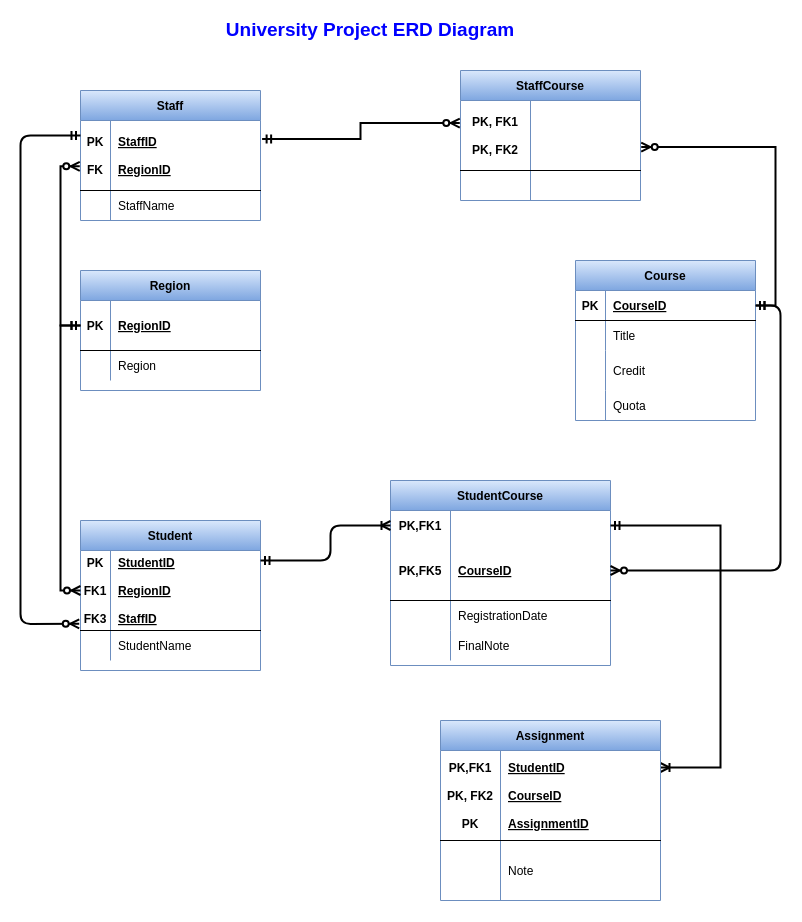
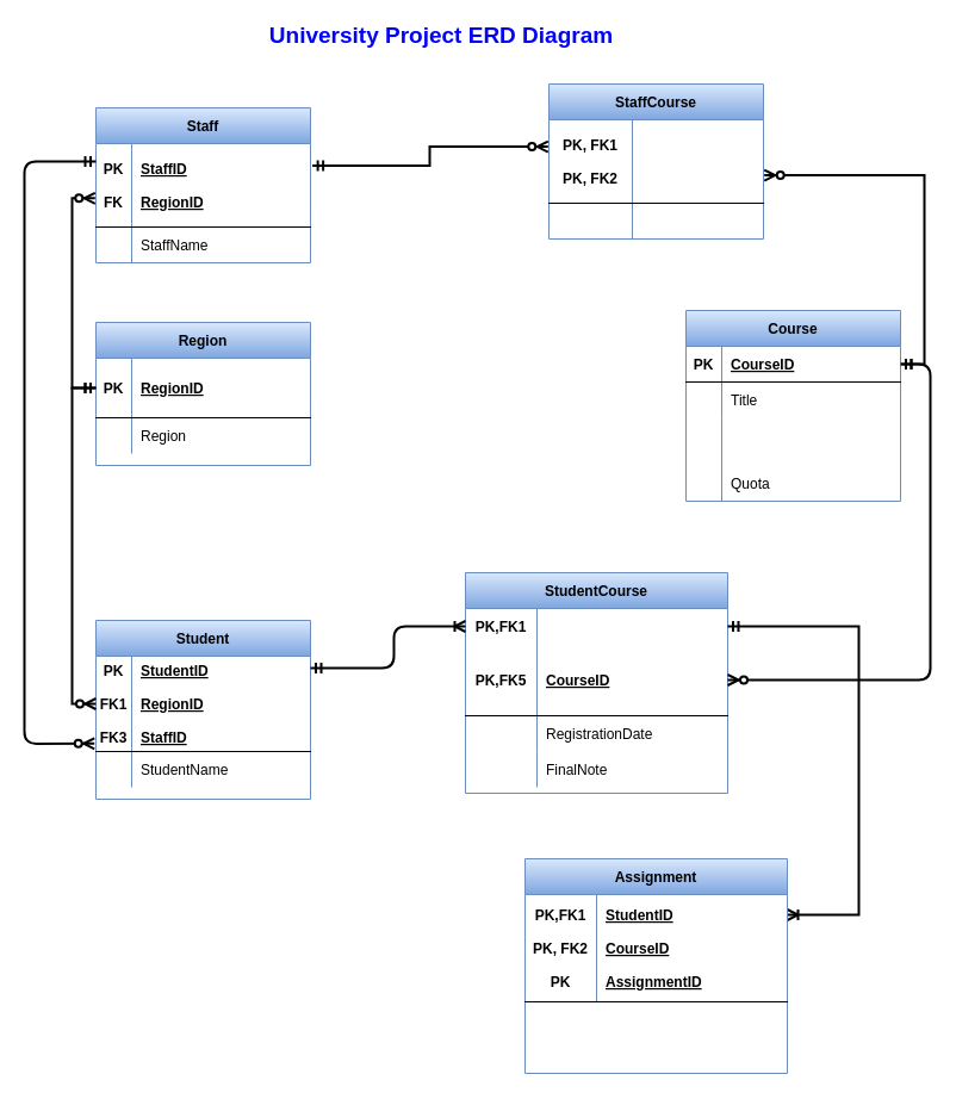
  <mxCell id="0" />
  <mxCell id="1" parent="0" />
  <mxCell id="2" value="StudentCourse" style="shape=table;startSize=30;container=1;collapsible=1;childLayout=tableLayout;fixedRows=1;rowLines=0;fontStyle=1;align=center;resizeLast=1;labelBackgroundColor=none;fillColor=#dae8fc;strokeColor=#6c8ebf;gradientColor=#7ea6e0;" parent="1" vertex="1"><mxGeometry x="390" y="480" width="220" height="185" as="geometry" /></mxCell>
  <mxCell id="3" value="" style="shape=partialRectangle;collapsible=0;dropTarget=0;pointerEvents=0;fillColor=none;top=0;left=0;bottom=0;right=0;points=[[0,0.5],[1,0.5]];portConstraint=eastwest;" parent="2" vertex="1"><mxGeometry y="30" width="220" height="30" as="geometry" /></mxCell>
  <mxCell id="4" value="PK,FK1" style="shape=partialRectangle;connectable=0;fillColor=none;top=0;left=0;bottom=0;right=0;fontStyle=1;overflow=hidden;" parent="3" vertex="1"><mxGeometry width="60" height="30" as="geometry" /></mxCell>
  <mxCell id="5" value="" style="shape=partialRectangle;collapsible=0;dropTarget=0;pointerEvents=0;fillColor=none;top=0;left=0;bottom=1;right=0;points=[[0,0.5],[1,0.5]];portConstraint=eastwest;" parent="2" vertex="1"><mxGeometry y="60" width="220" height="60" as="geometry" /></mxCell>
  <mxCell id="6" value="PK,FK5" style="shape=partialRectangle;connectable=0;fillColor=none;top=0;left=0;bottom=0;right=0;fontStyle=1;overflow=hidden;" parent="5" vertex="1"><mxGeometry width="60" height="60" as="geometry" /></mxCell>
  <mxCell id="7" value="CourseID" style="shape=partialRectangle;connectable=0;fillColor=none;top=0;left=0;bottom=0;right=0;align=left;spacingLeft=6;fontStyle=5;overflow=hidden;" parent="5" vertex="1"><mxGeometry x="60" width="160" height="60" as="geometry" /></mxCell>
  <mxCell id="8" value="" style="shape=partialRectangle;collapsible=0;dropTarget=0;pointerEvents=0;fillColor=none;top=0;left=0;bottom=0;right=0;points=[[0,0.5],[1,0.5]];portConstraint=eastwest;" parent="2" vertex="1"><mxGeometry y="120" width="220" height="30" as="geometry" /></mxCell>
  <mxCell id="9" value="" style="shape=partialRectangle;connectable=0;fillColor=none;top=0;left=0;bottom=0;right=0;editable=1;overflow=hidden;" parent="8" vertex="1"><mxGeometry width="60" height="30" as="geometry" /></mxCell>
  <mxCell id="10" value="RegistrationDate" style="shape=partialRectangle;connectable=0;fillColor=none;top=0;left=0;bottom=0;right=0;align=left;spacingLeft=6;overflow=hidden;" parent="8" vertex="1"><mxGeometry x="60" width="160" height="30" as="geometry" /></mxCell>
  <mxCell id="11" value="" style="shape=partialRectangle;collapsible=0;dropTarget=0;pointerEvents=0;fillColor=none;top=0;left=0;bottom=0;right=0;points=[[0,0.5],[1,0.5]];portConstraint=eastwest;" parent="2" vertex="1"><mxGeometry y="150" width="220" height="30" as="geometry" /></mxCell>
  <mxCell id="12" value="" style="shape=partialRectangle;connectable=0;fillColor=none;top=0;left=0;bottom=0;right=0;editable=1;overflow=hidden;" parent="11" vertex="1"><mxGeometry width="60" height="30" as="geometry" /></mxCell>
  <mxCell id="13" value="FinalNote" style="shape=partialRectangle;connectable=0;fillColor=none;top=0;left=0;bottom=0;right=0;align=left;spacingLeft=6;overflow=hidden;" parent="11" vertex="1"><mxGeometry x="60" width="160" height="30" as="geometry" /></mxCell>
  <mxCell id="14" value="Student" style="shape=table;startSize=30;container=1;collapsible=1;childLayout=tableLayout;fixedRows=1;rowLines=0;fontStyle=1;align=center;resizeLast=1;gradientColor=#7ea6e0;fillColor=#dae8fc;strokeColor=#6c8ebf;" parent="1" vertex="1"><mxGeometry x="80" y="520" width="180" height="150" as="geometry" /></mxCell>
  <mxCell id="15" value="" style="shape=partialRectangle;collapsible=0;dropTarget=0;pointerEvents=0;fillColor=none;points=[[0,0.5],[1,0.5]];portConstraint=eastwest;top=0;left=0;right=0;bottom=1;" parent="14" vertex="1"><mxGeometry y="30" width="180" height="80" as="geometry" /></mxCell>
  <mxCell id="16" value="PK&#10;&#10;FK1&#10;&#10;FK3" style="shape=partialRectangle;overflow=hidden;connectable=0;fillColor=none;top=0;left=0;bottom=0;right=0;fontStyle=1;" parent="15" vertex="1"><mxGeometry width="30" height="80" as="geometry" /></mxCell>
  <mxCell id="17" value="StudentID&#10;&#10;RegionID&#10;&#10;StaffID" style="shape=partialRectangle;overflow=hidden;connectable=0;fillColor=none;top=0;left=0;bottom=0;right=0;align=left;spacingLeft=6;fontStyle=5;" parent="15" vertex="1"><mxGeometry x="30" width="150" height="80" as="geometry" /></mxCell>
  <mxCell id="18" value="" style="shape=partialRectangle;collapsible=0;dropTarget=0;pointerEvents=0;fillColor=none;points=[[0,0.5],[1,0.5]];portConstraint=eastwest;top=0;left=0;right=0;bottom=0;" parent="14" vertex="1"><mxGeometry y="110" width="180" height="30" as="geometry" /></mxCell>
  <mxCell id="19" value="" style="shape=partialRectangle;overflow=hidden;connectable=0;fillColor=none;top=0;left=0;bottom=0;right=0;" parent="18" vertex="1"><mxGeometry width="30" height="30" as="geometry" /></mxCell>
  <mxCell id="20" value="StudentName" style="shape=partialRectangle;overflow=hidden;connectable=0;fillColor=none;top=0;left=0;bottom=0;right=0;align=left;spacingLeft=6;" parent="18" vertex="1"><mxGeometry x="30" width="150" height="30" as="geometry" /></mxCell>
  <mxCell id="21" value="Staff" style="shape=table;startSize=30;container=1;collapsible=1;childLayout=tableLayout;fixedRows=1;rowLines=0;fontStyle=1;align=center;resizeLast=1;gradientColor=#7ea6e0;fillColor=#dae8fc;strokeColor=#6c8ebf;" parent="1" vertex="1"><mxGeometry x="80" y="90" width="180" height="130" as="geometry" /></mxCell>
  <mxCell id="22" value="" style="shape=partialRectangle;collapsible=0;dropTarget=0;pointerEvents=0;fillColor=none;points=[[0,0.5],[1,0.5]];portConstraint=eastwest;top=0;left=0;right=0;bottom=1;" parent="21" vertex="1"><mxGeometry y="30" width="180" height="70" as="geometry" /></mxCell>
  <mxCell id="23" value="PK&#10;&#10;FK" style="shape=partialRectangle;overflow=hidden;connectable=0;fillColor=none;top=0;left=0;bottom=0;right=0;fontStyle=1;" parent="22" vertex="1"><mxGeometry width="30" height="70" as="geometry" /></mxCell>
  <mxCell id="24" value="StaffID&#10;&#10;RegionID" style="shape=partialRectangle;overflow=hidden;connectable=0;fillColor=none;top=0;left=0;bottom=0;right=0;align=left;spacingLeft=6;fontStyle=5;" parent="22" vertex="1"><mxGeometry x="30" width="150" height="70" as="geometry" /></mxCell>
  <mxCell id="25" value="" style="shape=partialRectangle;collapsible=0;dropTarget=0;pointerEvents=0;fillColor=none;points=[[0,0.5],[1,0.5]];portConstraint=eastwest;top=0;left=0;right=0;bottom=0;" parent="21" vertex="1"><mxGeometry y="100" width="180" height="30" as="geometry" /></mxCell>
  <mxCell id="26" value="" style="shape=partialRectangle;overflow=hidden;connectable=0;fillColor=none;top=0;left=0;bottom=0;right=0;" parent="25" vertex="1"><mxGeometry width="30" height="30" as="geometry" /></mxCell>
  <mxCell id="27" value="StaffName" style="shape=partialRectangle;overflow=hidden;connectable=0;fillColor=none;top=0;left=0;bottom=0;right=0;align=left;spacingLeft=6;" parent="25" vertex="1"><mxGeometry x="30" width="150" height="30" as="geometry" /></mxCell>
  <mxCell id="28" style="edgeStyle=orthogonalEdgeStyle;rounded=0;orthogonalLoop=1;jettySize=auto;html=1;entryX=1.004;entryY=0.666;entryDx=0;entryDy=0;entryPerimeter=0;startArrow=ERmandOne;startFill=0;endArrow=ERzeroToMany;endFill=1;strokeWidth=2;exitX=1;exitY=0.5;exitDx=0;exitDy=0;" parent="1" source="30" target="64" edge="1"><mxGeometry relative="1" as="geometry" /></mxCell>
  <mxCell id="29" value="Course" style="shape=table;startSize=30;container=1;collapsible=1;childLayout=tableLayout;fixedRows=1;rowLines=0;fontStyle=1;align=center;resizeLast=1;gradientColor=#7ea6e0;fillColor=#dae8fc;strokeColor=#6c8ebf;" parent="1" vertex="1"><mxGeometry x="575" y="260" width="180" height="160" as="geometry"><mxRectangle x="550" y="450" width="70" height="30" as="alternateBounds" /></mxGeometry></mxCell>
  <mxCell id="30" value="" style="shape=partialRectangle;collapsible=0;dropTarget=0;pointerEvents=0;fillColor=none;points=[[0,0.5],[1,0.5]];portConstraint=eastwest;top=0;left=0;right=0;bottom=1;" parent="29" vertex="1"><mxGeometry y="30" width="180" height="30" as="geometry" /></mxCell>
  <mxCell id="31" value="PK" style="shape=partialRectangle;overflow=hidden;connectable=0;fillColor=none;top=0;left=0;bottom=0;right=0;fontStyle=1;" parent="30" vertex="1"><mxGeometry width="30" height="30" as="geometry" /></mxCell>
  <mxCell id="32" value="CourseID" style="shape=partialRectangle;overflow=hidden;connectable=0;fillColor=none;top=0;left=0;bottom=0;right=0;align=left;spacingLeft=6;fontStyle=5;" parent="30" vertex="1"><mxGeometry x="30" width="150" height="30" as="geometry" /></mxCell>
  <mxCell id="33" value="" style="shape=partialRectangle;collapsible=0;dropTarget=0;pointerEvents=0;fillColor=none;points=[[0,0.5],[1,0.5]];portConstraint=eastwest;top=0;left=0;right=0;bottom=0;" parent="29" vertex="1"><mxGeometry y="60" width="180" height="30" as="geometry" /></mxCell>
  <mxCell id="34" value="" style="shape=partialRectangle;overflow=hidden;connectable=0;fillColor=none;top=0;left=0;bottom=0;right=0;" parent="33" vertex="1"><mxGeometry width="30" height="30" as="geometry" /></mxCell>
  <mxCell id="35" value="Title" style="shape=partialRectangle;overflow=hidden;connectable=0;fillColor=none;top=0;left=0;bottom=0;right=0;align=left;spacingLeft=6;" parent="33" vertex="1"><mxGeometry x="30" width="150" height="30" as="geometry" /></mxCell>
  <mxCell id="36" value="" style="shape=partialRectangle;collapsible=0;dropTarget=0;pointerEvents=0;fillColor=none;points=[[0,0.5],[1,0.5]];portConstraint=eastwest;top=0;left=0;right=0;bottom=0;" parent="29" vertex="1"><mxGeometry y="90" width="180" height="40" as="geometry" /></mxCell>
  <mxCell id="37" value="" style="shape=partialRectangle;overflow=hidden;connectable=0;fillColor=none;top=0;left=0;bottom=0;right=0;" parent="36" vertex="1"><mxGeometry width="30" height="40" as="geometry" /></mxCell>
- <mxCell id="38" value="Credit" style="shape=partialRectangle;overflow=hidden;connectable=0;fillColor=none;top=0;left=0;bottom=0;right=0;align=left;spacingLeft=6;" parent="36" vertex="1"><mxGeometry x="30" width="150" height="40" as="geometry" /></mxCell>
  <mxCell id="39" value="" style="shape=partialRectangle;collapsible=0;dropTarget=0;pointerEvents=0;fillColor=none;points=[[0,0.5],[1,0.5]];portConstraint=eastwest;top=0;left=0;right=0;bottom=0;" parent="29" vertex="1"><mxGeometry y="130" width="180" height="30" as="geometry" /></mxCell>
  <mxCell id="40" value="" style="shape=partialRectangle;overflow=hidden;connectable=0;fillColor=none;top=0;left=0;bottom=0;right=0;" parent="39" vertex="1"><mxGeometry width="30" height="30" as="geometry" /></mxCell>
  <mxCell id="41" value="Quota" style="shape=partialRectangle;overflow=hidden;connectable=0;fillColor=none;top=0;left=0;bottom=0;right=0;align=left;spacingLeft=6;" parent="39" vertex="1"><mxGeometry x="30" width="150" height="30" as="geometry" /></mxCell>
  <mxCell id="42" value="" style="edgeStyle=elbowEdgeStyle;fontSize=12;html=1;endArrow=ERzeroToMany;startArrow=ERmandOne;entryX=1;entryY=0.5;entryDx=0;entryDy=0;strokeWidth=2;exitX=1;exitY=0.5;exitDx=0;exitDy=0;endFill=1;" parent="1" source="30" target="5" edge="1"><mxGeometry width="100" height="100" relative="1" as="geometry"><mxPoint x="560" y="490" as="sourcePoint" /><mxPoint x="600" y="605" as="targetPoint" /><Array as="points"><mxPoint x="780" y="430" /><mxPoint x="570" y="470" /><mxPoint x="610" y="440" /></Array></mxGeometry></mxCell>
  <mxCell id="43" value="" style="fontSize=12;html=1;endArrow=ERoneToMany;startArrow=ERmandOne;rounded=1;edgeStyle=orthogonalEdgeStyle;strokeWidth=2;endFill=0;entryX=0;entryY=0.5;entryDx=0;entryDy=0;" parent="1" source="15" target="3" edge="1"><mxGeometry width="100" height="100" relative="1" as="geometry"><mxPoint x="190" y="370" as="sourcePoint" /><mxPoint x="300" y="490" as="targetPoint" /><Array as="points"><mxPoint x="330" y="560" /><mxPoint x="330" y="525" /></Array></mxGeometry></mxCell>
  <mxCell id="44" value="" style="edgeStyle=orthogonalEdgeStyle;fontSize=12;html=1;endArrow=ERzeroToMany;startArrow=ERmandOne;entryX=-0.007;entryY=0.917;entryDx=0;entryDy=0;strokeWidth=2;endFill=1;startFill=0;entryPerimeter=0;" parent="1" source="22" target="15" edge="1"><mxGeometry width="100" height="100" relative="1" as="geometry"><mxPoint x="79" y="135" as="sourcePoint" /><mxPoint x="50" y="505" as="targetPoint" /><Array as="points"><mxPoint x="20" y="135" /><mxPoint x="20" y="623" /></Array></mxGeometry></mxCell>
  <mxCell id="45" value="University Project ERD Diagram" style="text;html=1;strokeColor=none;fillColor=none;align=center;verticalAlign=middle;whiteSpace=wrap;rounded=0;labelBackgroundColor=none;fontStyle=1;fontSize=19;fontColor=#0000FF;" parent="1" vertex="1"><mxGeometry x="165" y="20" width="410" height="20" as="geometry" /></mxCell>
  <mxCell id="46" style="edgeStyle=orthogonalEdgeStyle;rounded=0;orthogonalLoop=1;jettySize=auto;html=1;entryX=1;entryY=0.5;entryDx=0;entryDy=0;startArrow=ERoneToMany;startFill=0;endArrow=ERmandOne;endFill=0;strokeWidth=2;" parent="1" source="48" target="3" edge="1"><mxGeometry relative="1" as="geometry"><Array as="points"><mxPoint x="720" y="767" /><mxPoint x="720" y="525" /></Array></mxGeometry></mxCell>
  <mxCell id="47" value="Assignment" style="shape=table;startSize=30;container=1;collapsible=1;childLayout=tableLayout;fixedRows=1;rowLines=0;fontStyle=1;align=center;resizeLast=1;labelBackgroundColor=none;fillColor=#dae8fc;strokeColor=#6c8ebf;gradientColor=#7ea6e0;" parent="1" vertex="1"><mxGeometry x="440" y="720" width="220" height="180" as="geometry" /></mxCell>
  <mxCell id="48" value="" style="shape=partialRectangle;collapsible=0;dropTarget=0;pointerEvents=0;fillColor=none;top=0;left=0;bottom=1;right=0;points=[[0,0.5],[1,0.5]];portConstraint=eastwest;" parent="47" vertex="1"><mxGeometry y="30" width="220" height="90" as="geometry" /></mxCell>
  <mxCell id="49" value="PK,FK1&#10;&#10;PK, FK2&#10;&#10;PK" style="shape=partialRectangle;connectable=0;fillColor=none;top=0;left=0;bottom=0;right=0;fontStyle=1;overflow=hidden;" parent="48" vertex="1"><mxGeometry width="60" height="90" as="geometry" /></mxCell>
  <mxCell id="50" value="StudentID &#10;&#10;CourseID&#10;&#10;AssignmentID" style="shape=partialRectangle;connectable=0;fillColor=none;top=0;left=0;bottom=0;right=0;align=left;spacingLeft=6;fontStyle=5;overflow=hidden;" parent="48" vertex="1"><mxGeometry x="60" width="160" height="90" as="geometry" /></mxCell>
  <mxCell id="51" value="" style="shape=partialRectangle;collapsible=0;dropTarget=0;pointerEvents=0;fillColor=none;top=0;left=0;bottom=0;right=0;points=[[0,0.5],[1,0.5]];portConstraint=eastwest;" parent="47" vertex="1"><mxGeometry y="120" width="220" height="60" as="geometry" /></mxCell>
  <mxCell id="52" value="" style="shape=partialRectangle;connectable=0;fillColor=none;top=0;left=0;bottom=0;right=0;editable=1;overflow=hidden;" parent="51" vertex="1"><mxGeometry width="60" height="60" as="geometry" /></mxCell>
- <mxCell id="53" value="Note" style="shape=partialRectangle;connectable=0;fillColor=none;top=0;left=0;bottom=0;right=0;align=left;spacingLeft=6;overflow=hidden;" parent="51" vertex="1"><mxGeometry x="60" width="160" height="60" as="geometry" /></mxCell>
  <mxCell id="54" value="Region" style="shape=table;startSize=30;container=1;collapsible=1;childLayout=tableLayout;fixedRows=1;rowLines=0;fontStyle=1;align=center;resizeLast=1;gradientColor=#7ea6e0;fillColor=#dae8fc;strokeColor=#6c8ebf;" parent="1" vertex="1"><mxGeometry x="80" y="270" width="180" height="120" as="geometry" /></mxCell>
  <mxCell id="55" value="" style="shape=partialRectangle;collapsible=0;dropTarget=0;pointerEvents=0;fillColor=none;points=[[0,0.5],[1,0.5]];portConstraint=eastwest;top=0;left=0;right=0;bottom=1;" parent="54" vertex="1"><mxGeometry y="30" width="180" height="50" as="geometry" /></mxCell>
  <mxCell id="56" value="PK" style="shape=partialRectangle;overflow=hidden;connectable=0;fillColor=none;top=0;left=0;bottom=0;right=0;fontStyle=1;" parent="55" vertex="1"><mxGeometry width="30" height="50" as="geometry" /></mxCell>
  <mxCell id="57" value="RegionID" style="shape=partialRectangle;overflow=hidden;connectable=0;fillColor=none;top=0;left=0;bottom=0;right=0;align=left;spacingLeft=6;fontStyle=5;" parent="55" vertex="1"><mxGeometry x="30" width="150" height="50" as="geometry" /></mxCell>
  <mxCell id="58" value="" style="shape=partialRectangle;collapsible=0;dropTarget=0;pointerEvents=0;fillColor=none;points=[[0,0.5],[1,0.5]];portConstraint=eastwest;top=0;left=0;right=0;bottom=0;" parent="54" vertex="1"><mxGeometry y="80" width="180" height="30" as="geometry" /></mxCell>
  <mxCell id="59" value="" style="shape=partialRectangle;overflow=hidden;connectable=0;fillColor=none;top=0;left=0;bottom=0;right=0;" parent="58" vertex="1"><mxGeometry width="30" height="30" as="geometry" /></mxCell>
  <mxCell id="60" value="Region" style="shape=partialRectangle;overflow=hidden;connectable=0;fillColor=none;top=0;left=0;bottom=0;right=0;align=left;spacingLeft=6;" parent="58" vertex="1"><mxGeometry x="30" width="150" height="30" as="geometry" /></mxCell>
  <mxCell id="61" style="edgeStyle=orthogonalEdgeStyle;rounded=0;orthogonalLoop=1;jettySize=auto;html=1;entryX=-0.004;entryY=0.654;entryDx=0;entryDy=0;entryPerimeter=0;strokeWidth=2;startArrow=ERmandOne;startFill=0;endArrow=ERzeroToMany;endFill=1;" parent="1" source="55" target="22" edge="1"><mxGeometry relative="1" as="geometry" /></mxCell>
  <mxCell id="62" style="edgeStyle=orthogonalEdgeStyle;rounded=0;orthogonalLoop=1;jettySize=auto;html=1;startArrow=ERzeroToMany;startFill=1;endArrow=ERmandOne;endFill=0;strokeWidth=2;exitX=0;exitY=0.5;exitDx=0;exitDy=0;" parent="1" source="15" target="55" edge="1"><mxGeometry relative="1" as="geometry"><mxPoint x="78" y="319" as="targetPoint" /><Array as="points"><mxPoint x="60" y="590" /><mxPoint x="60" y="325" /></Array></mxGeometry></mxCell>
  <mxCell id="63" value="StaffCourse" style="shape=table;startSize=30;container=1;collapsible=1;childLayout=tableLayout;fixedRows=1;rowLines=0;fontStyle=1;align=center;resizeLast=1;gradientColor=#7ea6e0;fillColor=#dae8fc;strokeColor=#6c8ebf;" parent="1" vertex="1"><mxGeometry x="460" y="70" width="180" height="130" as="geometry" /></mxCell>
  <mxCell id="64" value="" style="shape=partialRectangle;collapsible=0;dropTarget=0;pointerEvents=0;fillColor=none;points=[[0,0.5],[1,0.5]];portConstraint=eastwest;top=0;left=0;right=0;bottom=1;" parent="63" vertex="1"><mxGeometry y="30" width="180" height="70" as="geometry" /></mxCell>
  <mxCell id="65" value="PK, FK1&#10;&#10;PK, FK2" style="shape=partialRectangle;overflow=hidden;connectable=0;fillColor=none;top=0;left=0;bottom=0;right=0;fontStyle=1;" parent="64" vertex="1"><mxGeometry width="70" height="70" as="geometry" /></mxCell>
  <mxCell id="66" value="" style="shape=partialRectangle;collapsible=0;dropTarget=0;pointerEvents=0;fillColor=none;points=[[0,0.5],[1,0.5]];portConstraint=eastwest;top=0;left=0;right=0;bottom=0;" parent="63" vertex="1"><mxGeometry y="100" width="180" height="30" as="geometry" /></mxCell>
  <mxCell id="67" value="" style="shape=partialRectangle;overflow=hidden;connectable=0;fillColor=none;top=0;left=0;bottom=0;right=0;" parent="66" vertex="1"><mxGeometry width="70" height="30" as="geometry" /></mxCell>
  <mxCell id="68" value="" style="shape=partialRectangle;overflow=hidden;connectable=0;fillColor=none;top=0;left=0;bottom=0;right=0;align=left;spacingLeft=6;" parent="66" vertex="1"><mxGeometry x="70" width="110" height="30" as="geometry" /></mxCell>
  <mxCell id="69" style="edgeStyle=orthogonalEdgeStyle;rounded=0;orthogonalLoop=1;jettySize=auto;html=1;entryX=1.009;entryY=0.266;entryDx=0;entryDy=0;startArrow=ERzeroToMany;startFill=1;endArrow=ERmandOne;endFill=0;strokeWidth=2;entryPerimeter=0;exitX=-0.004;exitY=0.323;exitDx=0;exitDy=0;exitPerimeter=0;" parent="1" source="64" target="22" edge="1"><mxGeometry relative="1" as="geometry" /></mxCell>
